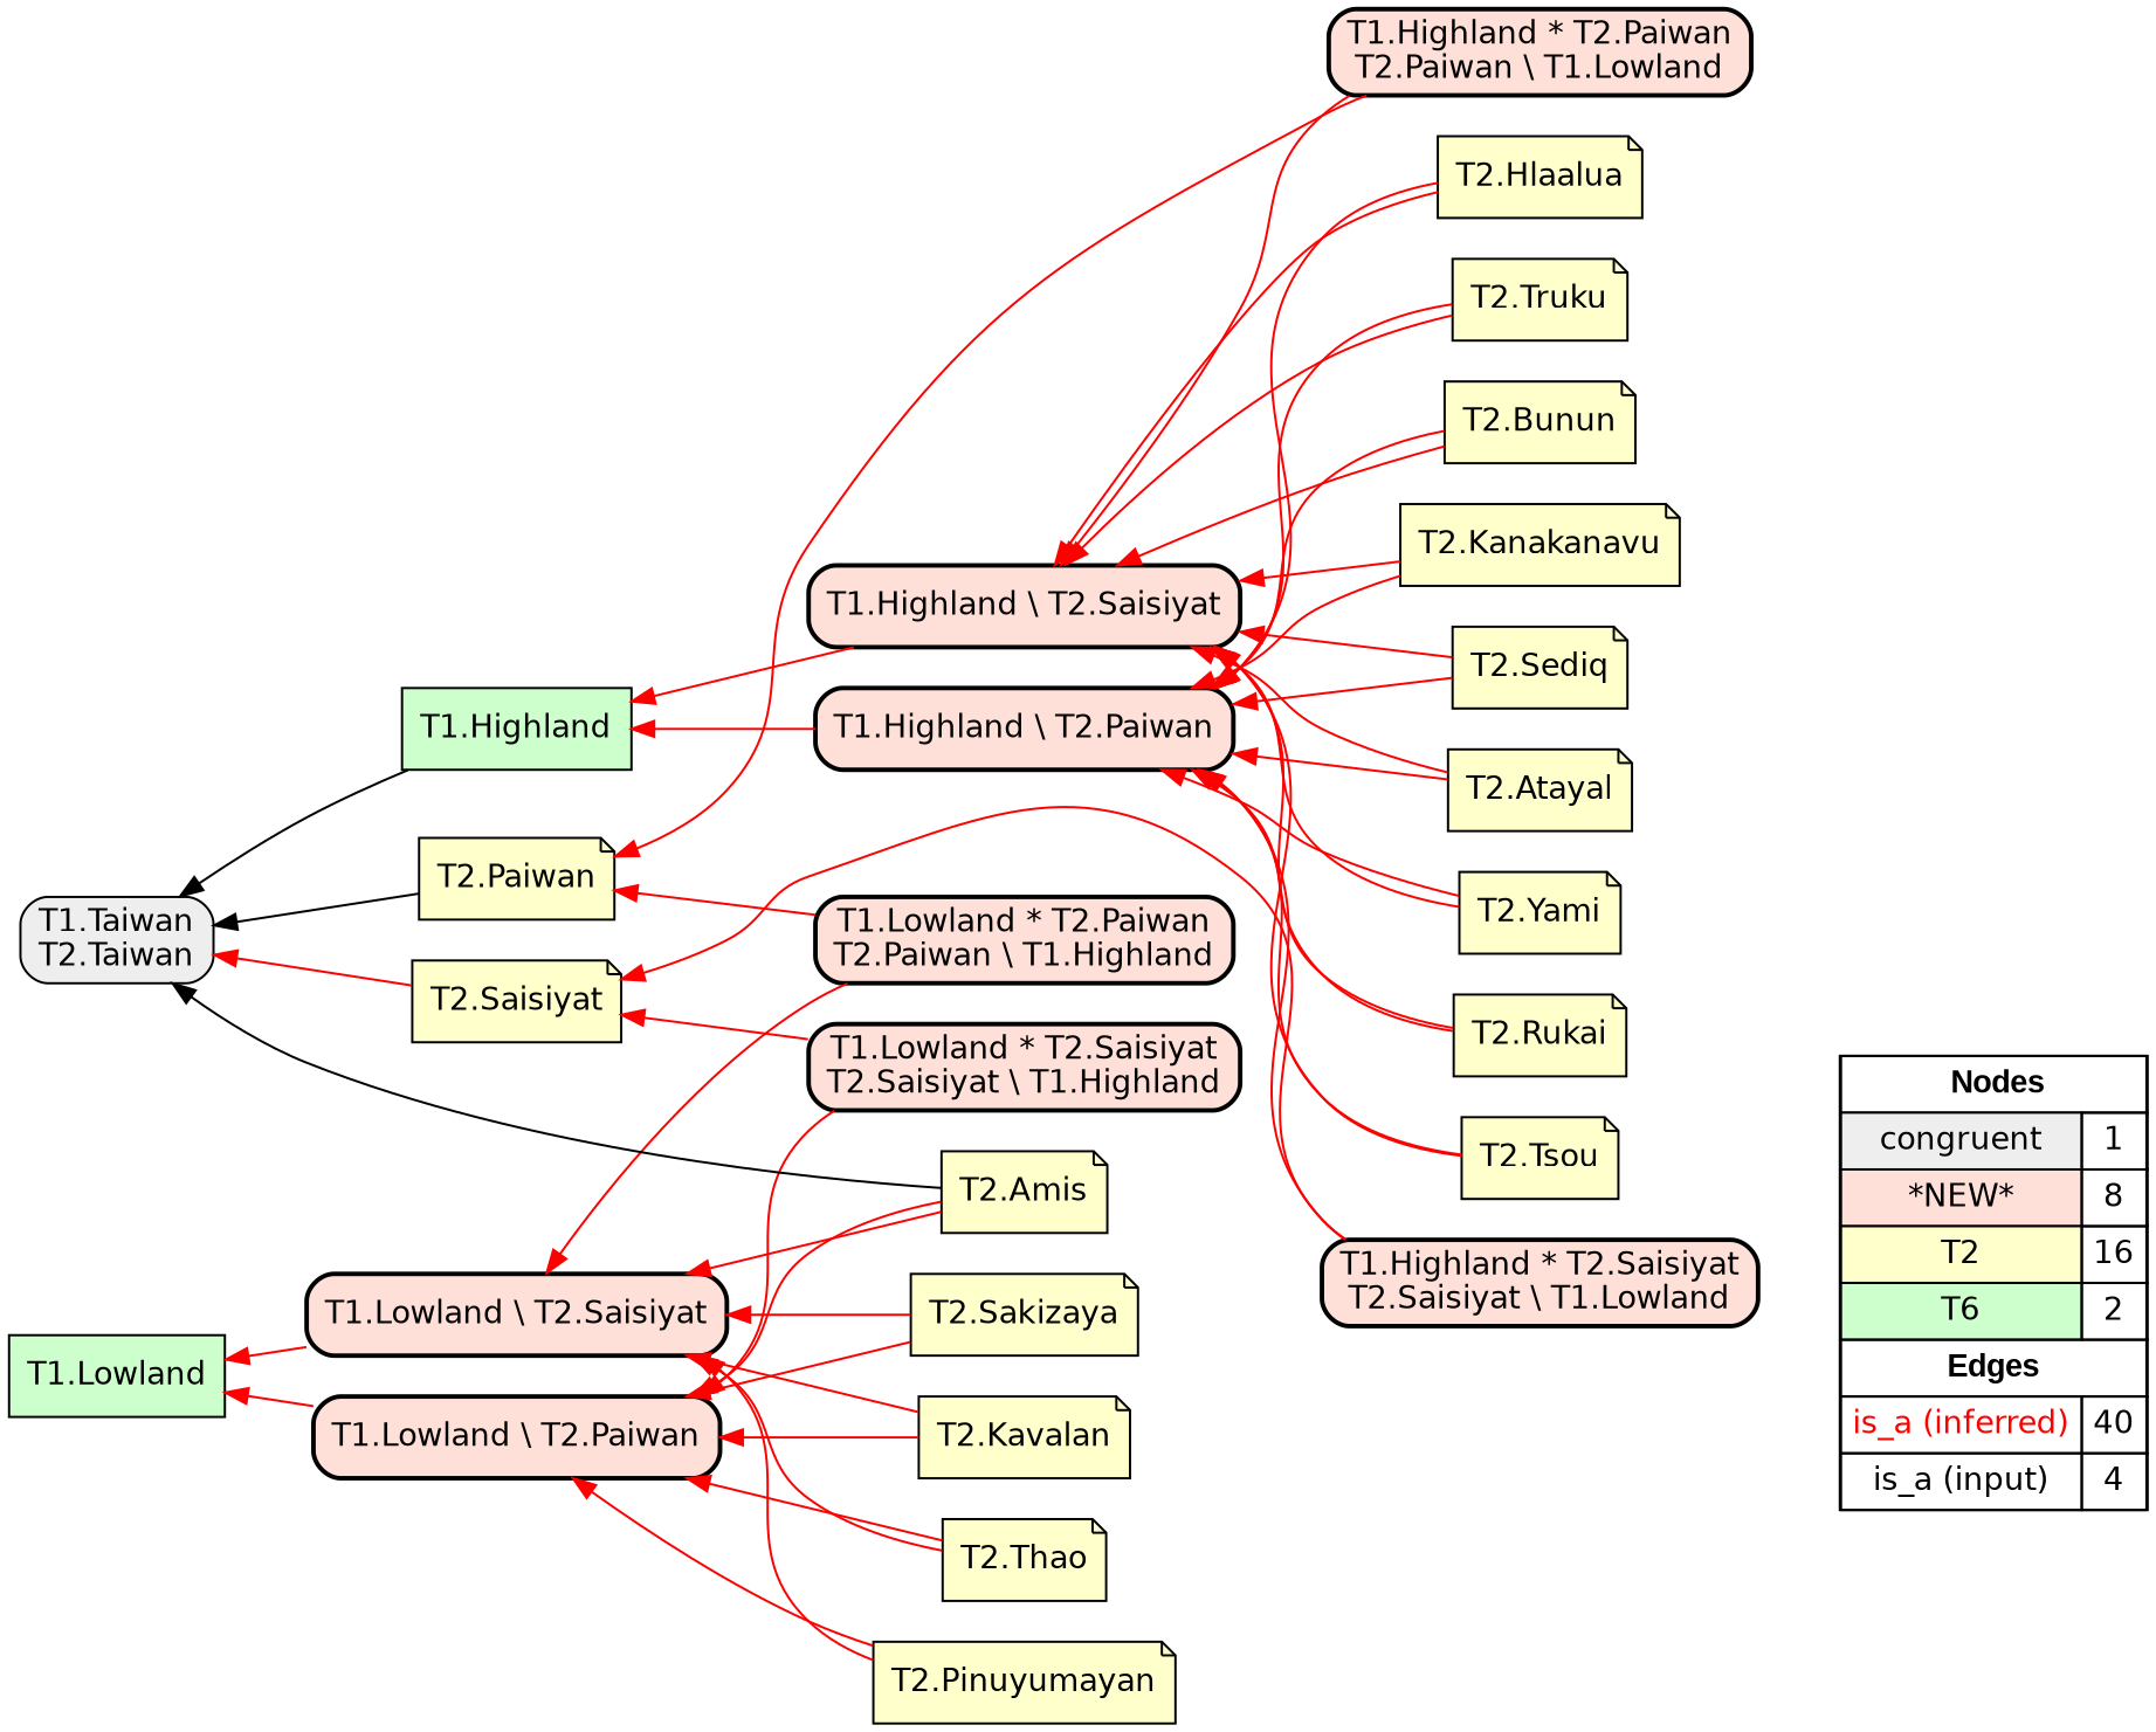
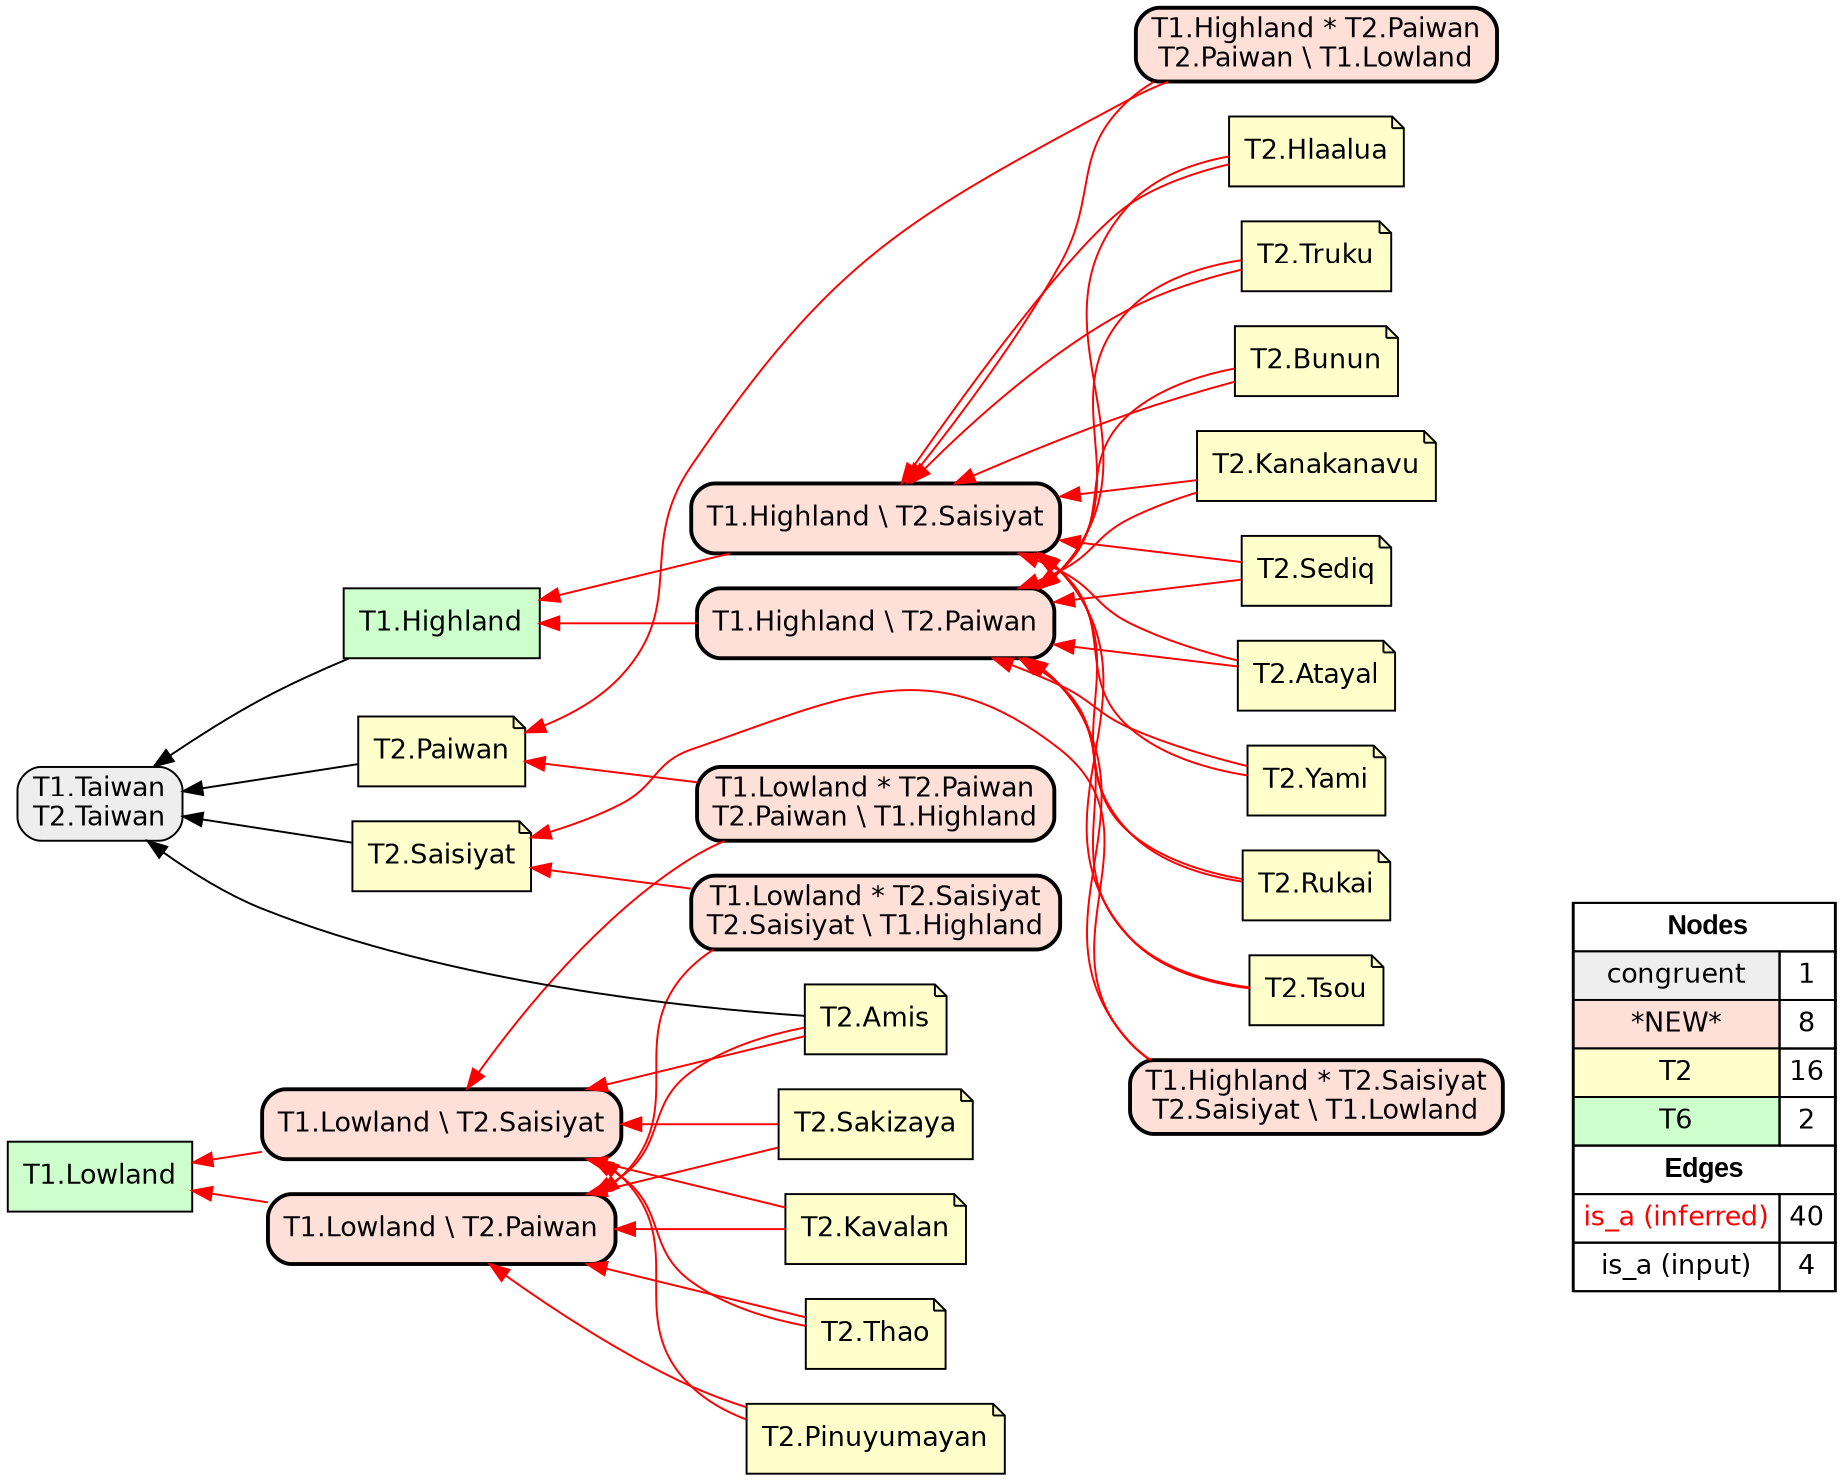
  digraph {
    rankdir=RL
    node [fillcolor="#FFFFCC" fontname=helvetica shape=note style=filled]
    edge [arrowhead=normal color="#FF0000" constraint=true penwidth=1 style=solid]
    n1 [fillcolor=white label=<   <TABLE BORDER="0" CELLBORDER="1" CELLSPACING="0" CELLPADDING="4">  <TR> <TD COLSPAN="2"><font face="Arial Black"> Nodes</font></TD> </TR>  <TR>   <TD bgcolor="#EEEEEE" fontname="helvetica">congruent</TD>   <TD>1</TD>   </TR>  <TR>   <TD bgcolor="#FFE0D8" fontname="helvetica">*NEW*</TD>   <TD>8</TD>   </TR>  <TR>   <TD bgcolor="#FFFFCC" fontname="helvetica">T2</TD>   <TD>16</TD>   </TR>  <TR>   <TD bgcolor="#CCFFCC" fontname="helvetica">T6</TD>   <TD>2</TD>   </TR>  <TR> <TD COLSPAN="2"><font face = "Arial Black"> Edges </font></TD> </TR>  <TR>   <TD><font color ="#FF0000">is_a (inferred)</font></TD><TD>40</TD> </TR> <TR>   <TD><font color ="#000000">is_a (input)</font></TD><TD>4</TD> </TR> </TABLE>   > margin=0 shape=box]
    "T1.Taiwan\nT2.Taiwan" [fillcolor="#EEEEEE" shape=box style="filled,rounded"]
    "T1.Highland \\ T2.Saisiyat" [fillcolor="#FFE0D8" shape=box style="filled,rounded,bold"]
    "T1.Highland" [fillcolor="#CCFFCC" shape=box]
    "T1.Lowland * T2.Saisiyat\nT2.Saisiyat \\ T1.Highland" [fillcolor="#FFE0D8" shape=box style="filled,rounded,bold"]
    "T1.Lowland \\ T2.Paiwan" [fillcolor="#FFE0D8" shape=box style="filled,rounded,bold"]
    "T2.Saisiyat"
    "T1.Lowland" [fillcolor="#CCFFCC" shape=box]
    "T1.Highland * T2.Saisiyat\nT2.Saisiyat \\ T1.Lowland" [fillcolor="#FFE0D8" shape=box style="filled,rounded,bold"]
    "T1.Highland \\ T2.Paiwan" [fillcolor="#FFE0D8" shape=box style="filled,rounded,bold"]
    "T1.Highland * T2.Paiwan\nT2.Paiwan \\ T1.Lowland" [fillcolor="#FFE0D8" shape=box style="filled,rounded,bold"]
    "T2.Paiwan"
    "T1.Lowland \\ T2.Saisiyat" [fillcolor="#FFE0D8" shape=box style="filled,rounded,bold"]
    "T1.Lowland * T2.Paiwan\nT2.Paiwan \\ T1.Highland" [fillcolor="#FFE0D8" shape=box style="filled,rounded,bold"]
    "T2.Thao"
    "T2.Kanakanavu"
    "T2.Sediq"
    "T2.Atayal"
    "T2.Pinuyumayan"
    "T2.Yami"
    "T2.Rukai"
    "T2.Sakizaya"
    "T2.Tsou"
    "T2.Hlaalua"
    "T2.Amis"
    "T2.Truku"
    "T2.Bunun"
    "T2.Kavalan"
    subgraph sub_1 {
      rank=source
      n1
    }
    "T1.Highland \\ T2.Saisiyat" -> "T1.Highland"
    "T1.Highland" -> "T1.Taiwan\nT2.Taiwan" [color="#000000"]
    "T1.Lowland * T2.Saisiyat\nT2.Saisiyat \\ T1.Highland" -> "T1.Lowland \\ T2.Paiwan"
    "T1.Lowland * T2.Saisiyat\nT2.Saisiyat \\ T1.Highland" -> "T2.Saisiyat"
    "T1.Lowland \\ T2.Paiwan" -> "T1.Lowland"
-   "T2.Saisiyat" -> "T1.Taiwan\nT2.Taiwan"
+   "T2.Saisiyat" -> "T1.Taiwan\nT2.Taiwan" [color="#000000"]
    "T1.Highland * T2.Saisiyat\nT2.Saisiyat \\ T1.Lowland" -> "T2.Saisiyat"
    "T1.Highland * T2.Saisiyat\nT2.Saisiyat \\ T1.Lowland" -> "T1.Highland \\ T2.Paiwan"
    "T1.Highland \\ T2.Paiwan" -> "T1.Highland"
    "T1.Highland * T2.Paiwan\nT2.Paiwan \\ T1.Lowland" -> "T1.Highland \\ T2.Saisiyat"
    "T1.Highland * T2.Paiwan\nT2.Paiwan \\ T1.Lowland" -> "T2.Paiwan"
    "T2.Paiwan" -> "T1.Taiwan\nT2.Taiwan" [color="#000000"]
    "T1.Lowland \\ T2.Saisiyat" -> "T1.Lowland"
    "T1.Lowland * T2.Paiwan\nT2.Paiwan \\ T1.Highland" -> "T2.Paiwan"
    "T1.Lowland * T2.Paiwan\nT2.Paiwan \\ T1.Highland" -> "T1.Lowland \\ T2.Saisiyat"
    "T2.Thao" -> "T1.Lowland \\ T2.Paiwan"
    "T2.Thao" -> "T1.Lowland \\ T2.Saisiyat"
    "T2.Kanakanavu" -> "T1.Highland \\ T2.Saisiyat"
    "T2.Kanakanavu" -> "T1.Highland \\ T2.Paiwan"
    "T2.Sediq" -> "T1.Highland \\ T2.Saisiyat"
    "T2.Sediq" -> "T1.Highland \\ T2.Paiwan"
    "T2.Atayal" -> "T1.Highland \\ T2.Saisiyat"
    "T2.Atayal" -> "T1.Highland \\ T2.Paiwan"
    "T2.Pinuyumayan" -> "T1.Lowland \\ T2.Paiwan"
    "T2.Pinuyumayan" -> "T1.Lowland \\ T2.Saisiyat"
    "T2.Yami" -> "T1.Highland \\ T2.Saisiyat"
    "T2.Yami" -> "T1.Highland \\ T2.Paiwan"
    "T2.Rukai" -> "T1.Highland \\ T2.Saisiyat"
    "T2.Rukai" -> "T1.Highland \\ T2.Paiwan"
    "T2.Sakizaya" -> "T1.Lowland \\ T2.Paiwan"
    "T2.Sakizaya" -> "T1.Lowland \\ T2.Saisiyat"
    "T2.Tsou" -> "T1.Highland \\ T2.Saisiyat"
    "T2.Tsou" -> "T1.Highland \\ T2.Paiwan"
    "T2.Hlaalua" -> "T1.Highland \\ T2.Saisiyat"
    "T2.Hlaalua" -> "T1.Highland \\ T2.Paiwan"
    "T2.Amis" -> "T1.Taiwan\nT2.Taiwan" [color="#000000"]
    "T2.Amis" -> "T1.Lowland \\ T2.Paiwan"
    "T2.Amis" -> "T1.Lowland \\ T2.Saisiyat"
    "T2.Truku" -> "T1.Highland \\ T2.Saisiyat"
    "T2.Truku" -> "T1.Highland \\ T2.Paiwan"
    "T2.Bunun" -> "T1.Highland \\ T2.Saisiyat"
    "T2.Bunun" -> "T1.Highland \\ T2.Paiwan"
    "T2.Kavalan" -> "T1.Lowland \\ T2.Paiwan"
    "T2.Kavalan" -> "T1.Lowland \\ T2.Saisiyat"
  }
